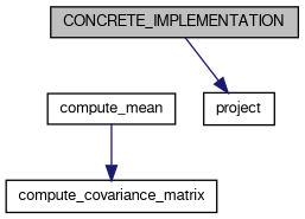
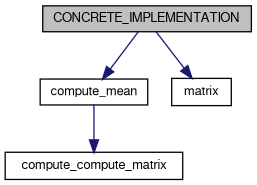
  digraph {
    rankdir=TB
    node [color=black fillcolor=white fontname=FreeSans fontsize=10 shape=record style=filled]
    edge [color=midnightblue fontname=FreeSans fontsize=10 labelfontname=FreeSans labelfontsize=10 style=solid]
    n1 [fillcolor=grey75 fontcolor=black height=0.2 label=CONCRETE_IMPLEMENTATION width=0.4]
    n2 [height=0.2 label=compute_mean width=0.4]
-   n3 [height=0.2 label=project width=0.4]
-   n4 [height=0.2 label=compute_covariance_matrix width=0.4]
+   n3 [height=0.2 label=matrix width=0.4]
+   n4 [height=0.2 label=compute_compute_matrix width=0.4]
+   n1 -> n2
    n1 -> n3
    n2 -> n4
  }
